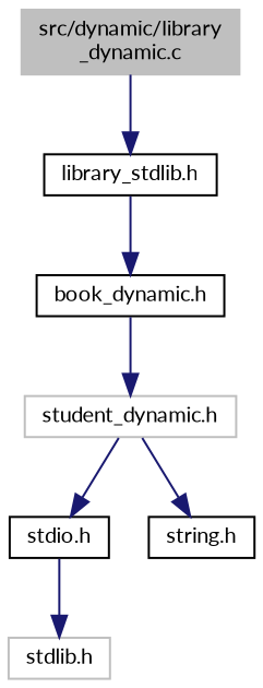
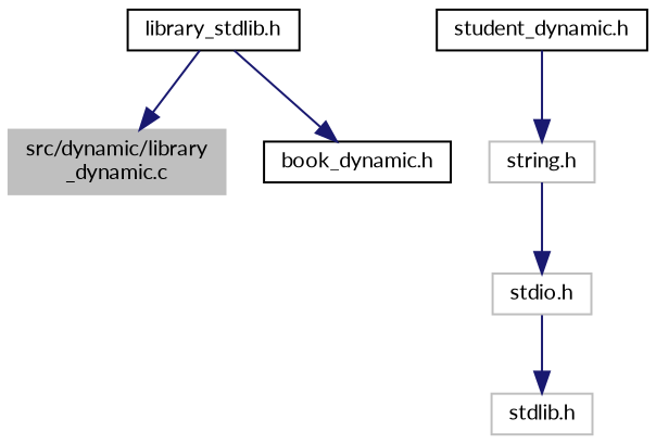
  digraph {
    fontname=Lato
    node [color=grey75 fillcolor=white fontname=Lato fontsize=10 shape=record style=filled]
    edge [color=midnightblue fontname=Lato fontsize=10 labelfontname=Helvetica labelfontsize=10 style=solid]
    n1 [fillcolor=grey75 fontcolor=black height=0.2 label="src/dynamic/library\l_dynamic.c" width=0.4]
    n2 [color=black height=0.2 label="library_stdlib.h" width=0.4]
    n3 [color=black height=0.2 label="book_dynamic.h" width=0.4]
-   n4 [height=0.2 label="student_dynamic.h" width=0.4]
-   n5 [color=black height=0.2 label="stdio.h" width=0.4]
-   n6 [color=black height=0.2 label="string.h" width=0.4]
+   n4 [color=black height=0.2 label="student_dynamic.h" width=0.4]
+   n5 [height=0.2 label="stdio.h" width=0.4]
+   n6 [height=0.2 label="string.h" width=0.4]
    n7 [height=0.2 label="stdlib.h" width=0.4]
-   n1 -> n2
+   n2 -> n1
    n2 -> n3
-   n3 -> n4
-   n4 -> n5
+   n6 -> n5
    n4 -> n6
    n5 -> n7
  }
